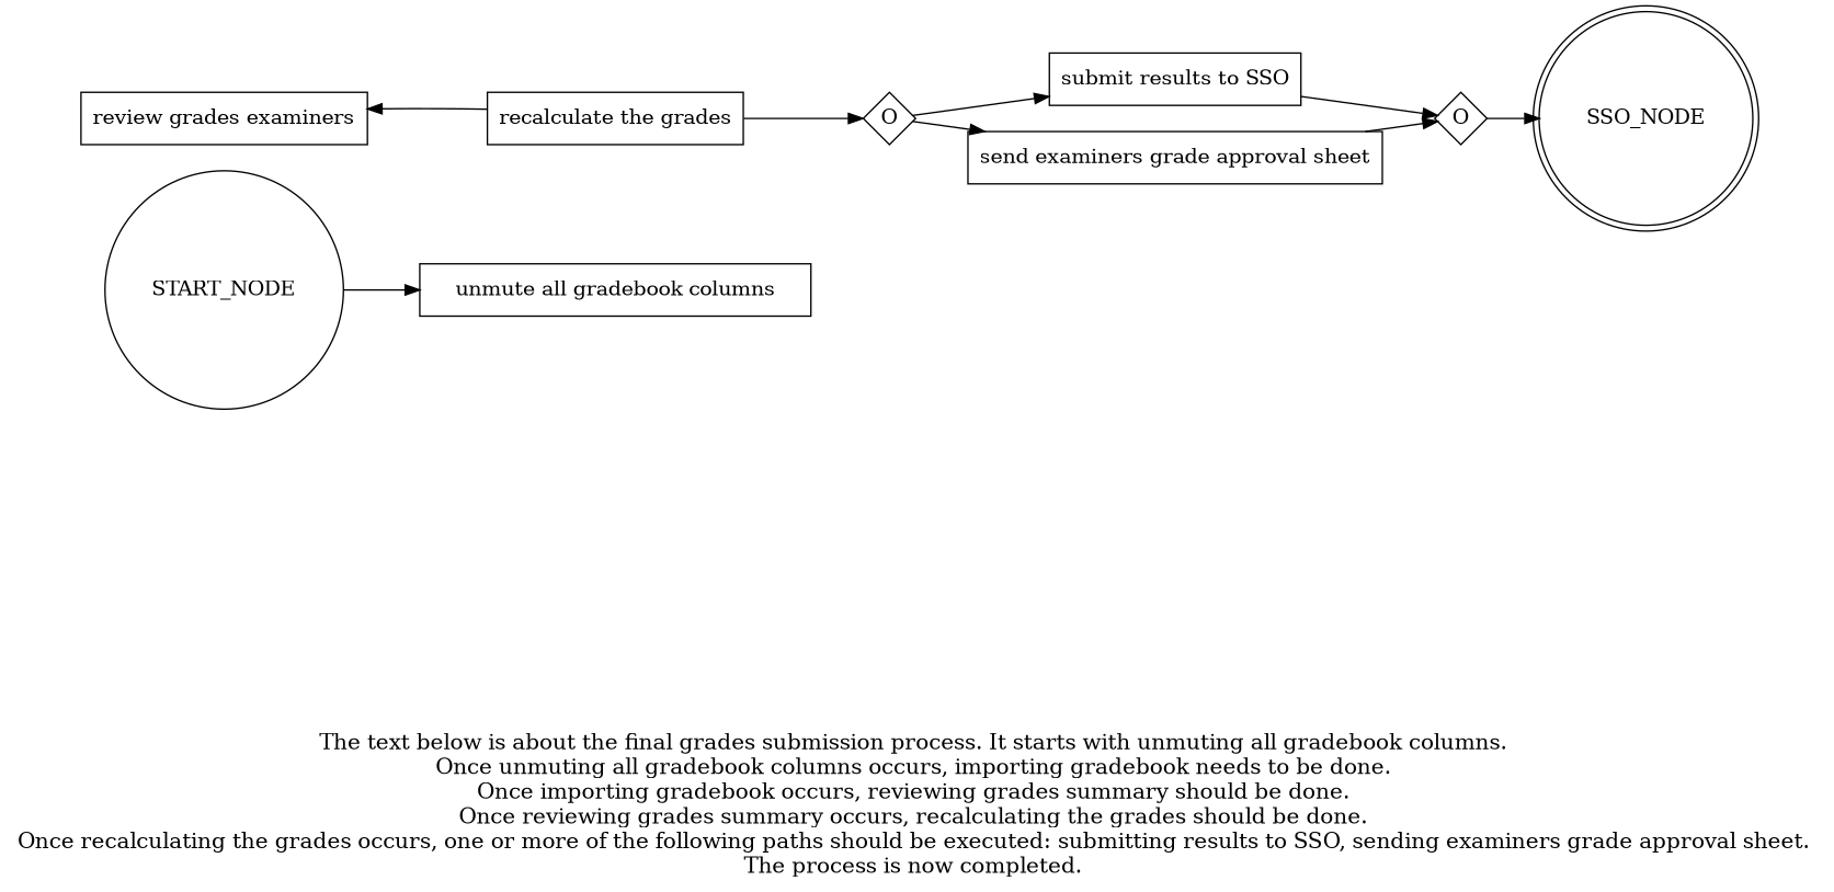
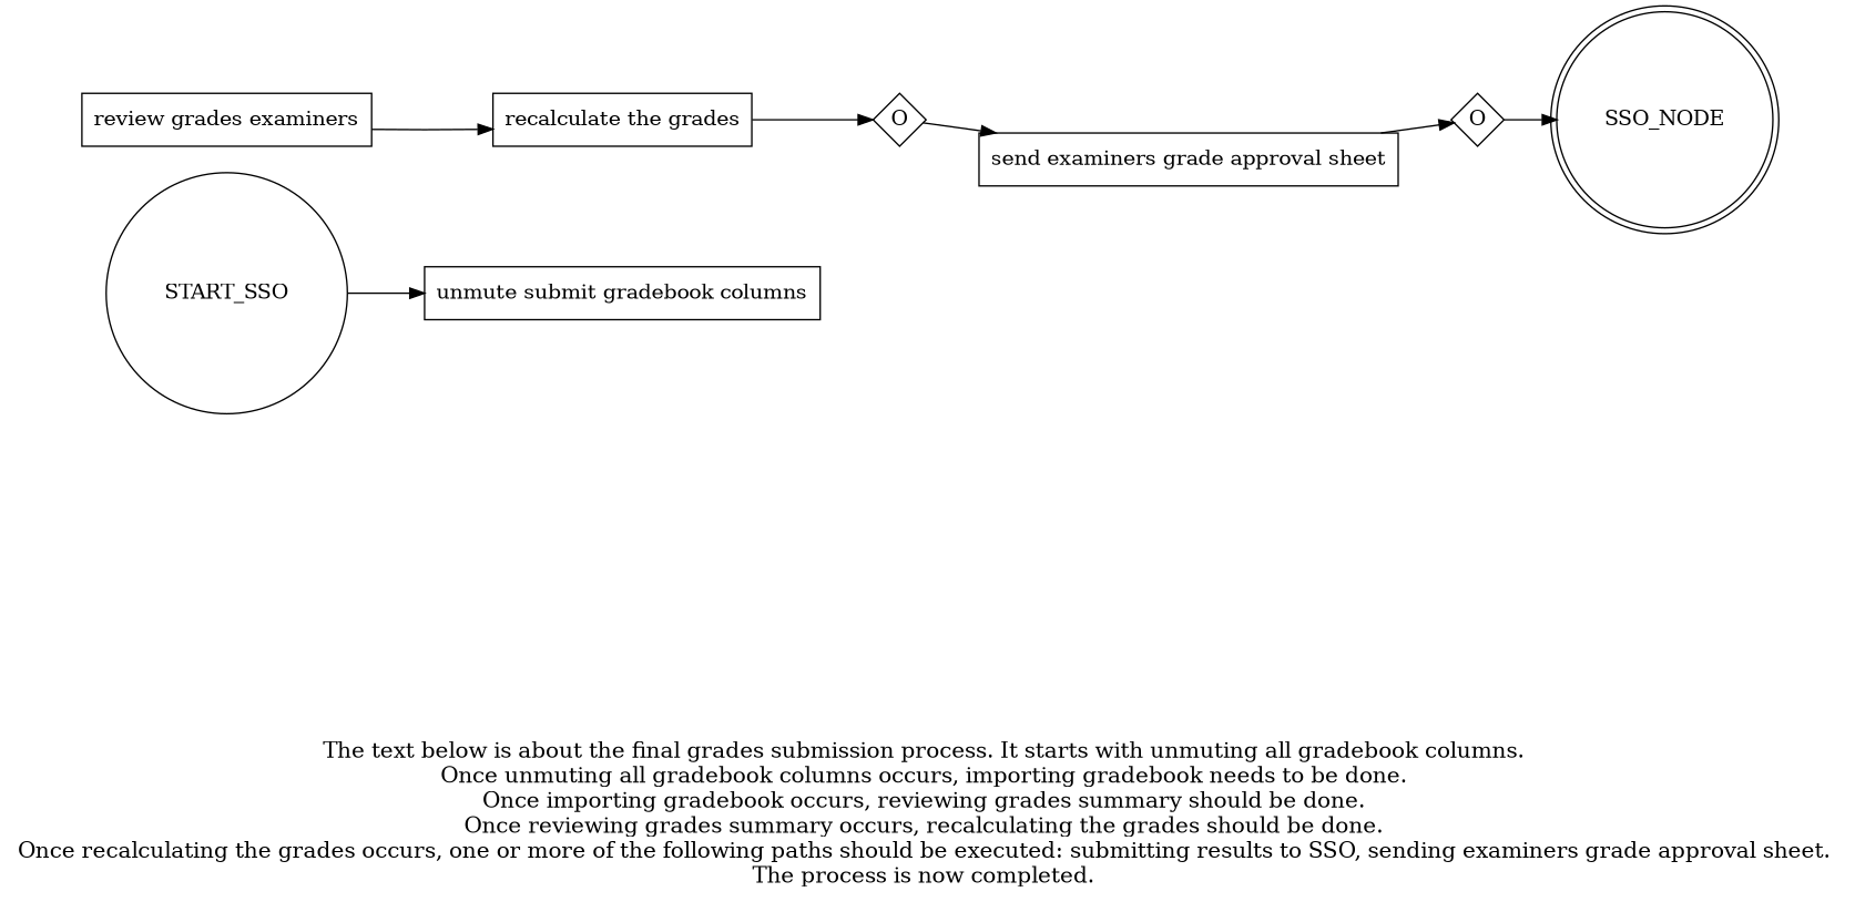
  digraph {
    fontsize=15
    label="\n\n\nThe text below is about the final grades submission process. It starts with unmuting all gradebook columns. \nOnce unmuting all gradebook columns occurs, importing gradebook needs to be done. \nOnce importing gradebook occurs, reviewing grades summary should be done. \nOnce reviewing grades summary occurs, recalculating the grades should be done. \nOnce recalculating the grades occurs, one or more of the following paths should be executed: submitting results to SSO, sending examiners grade approval sheet. \nThe process is now completed. \n"
    rankdir=LR
    node [shape=box]
-   "unmute all gradebook columns"
+   "unmute all gradebook columns" [label="unmute submit gradebook columns"]
    n2 [label="review grades examiners"]
    "recalculate the grades"
    n4 [fixedsize=true label=O shape=diamond width=0.5]
-   "submit results to SSO"
    "send examiners grade approval sheet"
    n7 [fixedsize=true label=O shape=diamond width=0.5]
    n8 [label=SSO_NODE shape=doublecircle width=0.2]
-   START_NODE [shape=circle width=0.3]
+   START_NODE [shape=circle width=0.3 label=START_SSO]
    subgraph sub_1 {
      "unmute all gradebook columns"
      n2
      "recalculate the grades"
      n4
-     "submit results to SSO"
      "send examiners grade approval sheet"
      n7
    }
-   "recalculate the grades" -> n2
+   n2 -> "recalculate the grades"
    "recalculate the grades" -> n4
-   n4 -> "submit results to SSO"
    n4 -> "send examiners grade approval sheet"
-   "submit results to SSO" -> n7
    "send examiners grade approval sheet" -> n7
    n7 -> n8
    START_NODE -> "unmute all gradebook columns"
  }
